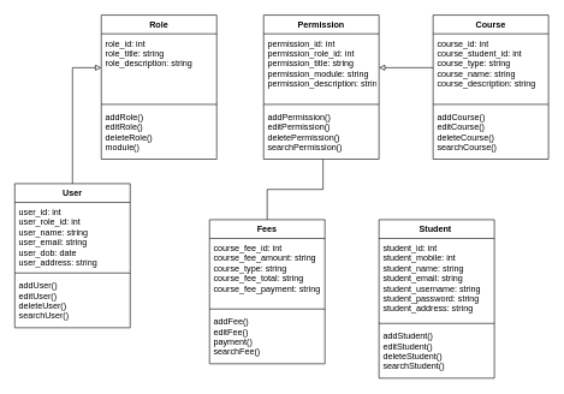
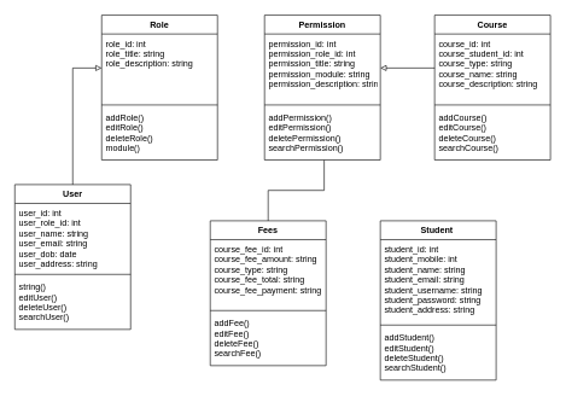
  <mxCell id="0" />
  <mxCell id="1" parent="0" />
  <mxCell id="2" style="edgeStyle=orthogonalEdgeStyle;rounded=0;orthogonalLoop=1;jettySize=auto;html=1;endArrow=block;endFill=0;" edge="1" parent="1" source="3" target="25"><mxGeometry relative="1" as="geometry" /></mxCell>
  <mxCell id="3" value="User" style="swimlane;fontStyle=1;align=center;verticalAlign=top;childLayout=stackLayout;horizontal=1;startSize=26;horizontalStack=0;resizeParent=1;resizeParentMax=0;resizeLast=0;collapsible=1;marginBottom=0;" vertex="1" parent="1"><mxGeometry x="20" y="254" width="160" height="200" as="geometry" /></mxCell>
  <mxCell id="4" value="user_id: int &#10;user_role_id: int &#10;user_name: string &#10;user_email: string &#10;user_dob: date &#10;user_address: string" style="text;strokeColor=none;fillColor=none;align=left;verticalAlign=top;spacingLeft=4;spacingRight=4;overflow=hidden;rotatable=0;points=[[0,0.5],[1,0.5]];portConstraint=eastwest;" vertex="1" parent="3"><mxGeometry y="26" width="160" height="94" as="geometry" /></mxCell>
  <mxCell id="5" value="" style="line;strokeWidth=1;fillColor=none;align=left;verticalAlign=middle;spacingTop=-1;spacingLeft=3;spacingRight=3;rotatable=0;labelPosition=right;points=[];portConstraint=eastwest;" vertex="1" parent="3"><mxGeometry y="120" width="160" height="8" as="geometry" /></mxCell>
- <mxCell id="6" value="addUser()&#10;editUser()&#10;deleteUser()&#10;searchUser()" style="text;strokeColor=none;fillColor=none;align=left;verticalAlign=top;spacingLeft=4;spacingRight=4;overflow=hidden;rotatable=0;points=[[0,0.5],[1,0.5]];portConstraint=eastwest;" vertex="1" parent="3"><mxGeometry y="128" width="160" height="72" as="geometry" /></mxCell>
+ <mxCell id="6" value="string()&#10;editUser()&#10;deleteUser()&#10;searchUser()" style="text;strokeColor=none;fillColor=none;align=left;verticalAlign=top;spacingLeft=4;spacingRight=4;overflow=hidden;rotatable=0;points=[[0,0.5],[1,0.5]];portConstraint=eastwest;" vertex="1" parent="3"><mxGeometry y="128" width="160" height="72" as="geometry" /></mxCell>
  <mxCell id="7" value="Permission" style="swimlane;fontStyle=1;align=center;verticalAlign=top;childLayout=stackLayout;horizontal=1;startSize=26;horizontalStack=0;resizeParent=1;resizeParentMax=0;resizeLast=0;collapsible=1;marginBottom=0;" vertex="1" parent="1"><mxGeometry x="365" y="20" width="160" height="200" as="geometry" /></mxCell>
  <mxCell id="8" value="permission_id: int &#10;permission_role_id: int &#10;permission_title: string &#10;permission_module: string &#10;permission_description: string" style="text;strokeColor=none;fillColor=none;align=left;verticalAlign=top;spacingLeft=4;spacingRight=4;overflow=hidden;rotatable=0;points=[[0,0.5],[1,0.5]];portConstraint=eastwest;" vertex="1" parent="7"><mxGeometry y="26" width="160" height="94" as="geometry" /></mxCell>
  <mxCell id="9" value="" style="line;strokeWidth=1;fillColor=none;align=left;verticalAlign=middle;spacingTop=-1;spacingLeft=3;spacingRight=3;rotatable=0;labelPosition=right;points=[];portConstraint=eastwest;" vertex="1" parent="7"><mxGeometry y="120" width="160" height="8" as="geometry" /></mxCell>
  <mxCell id="10" value="addPermission()&#10;editPermission()&#10;deletePermission()&#10;searchPermission()" style="text;strokeColor=none;fillColor=none;align=left;verticalAlign=top;spacingLeft=4;spacingRight=4;overflow=hidden;rotatable=0;points=[[0,0.5],[1,0.5]];portConstraint=eastwest;" vertex="1" parent="7"><mxGeometry y="128" width="160" height="72" as="geometry" /></mxCell>
  <mxCell id="11" value="Course" style="swimlane;fontStyle=1;align=center;verticalAlign=top;childLayout=stackLayout;horizontal=1;startSize=26;horizontalStack=0;resizeParent=1;resizeParentMax=0;resizeLast=0;collapsible=1;marginBottom=0;" vertex="1" parent="1"><mxGeometry x="600" y="20" width="160" height="200" as="geometry" /></mxCell>
  <mxCell id="12" value="course_id: int&#10;course_student_id: int &#10;course_type: string &#10;course_name: string &#10;course_description: string" style="text;strokeColor=none;fillColor=none;align=left;verticalAlign=top;spacingLeft=4;spacingRight=4;overflow=hidden;rotatable=0;points=[[0,0.5],[1,0.5]];portConstraint=eastwest;" vertex="1" parent="11"><mxGeometry y="26" width="160" height="94" as="geometry" /></mxCell>
  <mxCell id="13" value="" style="line;strokeWidth=1;fillColor=none;align=left;verticalAlign=middle;spacingTop=-1;spacingLeft=3;spacingRight=3;rotatable=0;labelPosition=right;points=[];portConstraint=eastwest;" vertex="1" parent="11"><mxGeometry y="120" width="160" height="8" as="geometry" /></mxCell>
  <mxCell id="14" value="addCourse()&#10;editCourse()&#10;deleteCourse()&#10;searchCourse()" style="text;strokeColor=none;fillColor=none;align=left;verticalAlign=top;spacingLeft=4;spacingRight=4;overflow=hidden;rotatable=0;points=[[0,0.5],[1,0.5]];portConstraint=eastwest;" vertex="1" parent="11"><mxGeometry y="128" width="160" height="72" as="geometry" /></mxCell>
  <mxCell id="15" value="Student " style="swimlane;fontStyle=1;align=center;verticalAlign=top;childLayout=stackLayout;horizontal=1;startSize=26;horizontalStack=0;resizeParent=1;resizeParentMax=0;resizeLast=0;collapsible=1;marginBottom=0;" vertex="1" parent="1"><mxGeometry x="525" y="304" width="160" height="220" as="geometry" /></mxCell>
  <mxCell id="16" value="student_id: int &#10;student_mobile: int &#10;student_name: string &#10;student_email: string &#10;student_username: string &#10;student_password: string &#10;student_address: string" style="text;strokeColor=none;fillColor=none;align=left;verticalAlign=top;spacingLeft=4;spacingRight=4;overflow=hidden;rotatable=0;points=[[0,0.5],[1,0.5]];portConstraint=eastwest;" vertex="1" parent="15"><mxGeometry y="26" width="160" height="114" as="geometry" /></mxCell>
  <mxCell id="17" value="" style="line;strokeWidth=1;fillColor=none;align=left;verticalAlign=middle;spacingTop=-1;spacingLeft=3;spacingRight=3;rotatable=0;labelPosition=right;points=[];portConstraint=eastwest;" vertex="1" parent="15"><mxGeometry y="140" width="160" height="8" as="geometry" /></mxCell>
  <mxCell id="18" value="addStudent()&#10;editStudent()&#10;deleteStudent()&#10;searchStudent()" style="text;strokeColor=none;fillColor=none;align=left;verticalAlign=top;spacingLeft=4;spacingRight=4;overflow=hidden;rotatable=0;points=[[0,0.5],[1,0.5]];portConstraint=eastwest;" vertex="1" parent="15"><mxGeometry y="148" width="160" height="72" as="geometry" /></mxCell>
  <mxCell id="19" style="edgeStyle=orthogonalEdgeStyle;rounded=0;orthogonalLoop=1;jettySize=auto;html=1;entryX=0.515;entryY=1.004;entryDx=0;entryDy=0;entryPerimeter=0;endArrow=none;endFill=0;" edge="1" parent="1" source="20" target="10"><mxGeometry relative="1" as="geometry" /></mxCell>
  <mxCell id="20" value="Fees" style="swimlane;fontStyle=1;align=center;verticalAlign=top;childLayout=stackLayout;horizontal=1;startSize=26;horizontalStack=0;resizeParent=1;resizeParentMax=0;resizeLast=0;collapsible=1;marginBottom=0;" vertex="1" parent="1"><mxGeometry x="290" y="304" width="160" height="200" as="geometry" /></mxCell>
  <mxCell id="21" value="course_fee_id: int&#10;course_fee_amount: string &#10;course_type: string &#10;course_fee_total: string &#10;course_fee_payment: string" style="text;strokeColor=none;fillColor=none;align=left;verticalAlign=top;spacingLeft=4;spacingRight=4;overflow=hidden;rotatable=0;points=[[0,0.5],[1,0.5]];portConstraint=eastwest;" vertex="1" parent="20"><mxGeometry y="26" width="160" height="94" as="geometry" /></mxCell>
  <mxCell id="22" value="" style="line;strokeWidth=1;fillColor=none;align=left;verticalAlign=middle;spacingTop=-1;spacingLeft=3;spacingRight=3;rotatable=0;labelPosition=right;points=[];portConstraint=eastwest;" vertex="1" parent="20"><mxGeometry y="120" width="160" height="8" as="geometry" /></mxCell>
- <mxCell id="23" value="addFee()&#10;editFee()&#10;payment()&#10;searchFee()" style="text;strokeColor=none;fillColor=none;align=left;verticalAlign=top;spacingLeft=4;spacingRight=4;overflow=hidden;rotatable=0;points=[[0,0.5],[1,0.5]];portConstraint=eastwest;" vertex="1" parent="20"><mxGeometry y="128" width="160" height="72" as="geometry" /></mxCell>
+ <mxCell id="23" value="addFee()&#10;editFee()&#10;deleteFee()&#10;searchFee()" style="text;strokeColor=none;fillColor=none;align=left;verticalAlign=top;spacingLeft=4;spacingRight=4;overflow=hidden;rotatable=0;points=[[0,0.5],[1,0.5]];portConstraint=eastwest;" vertex="1" parent="20"><mxGeometry y="128" width="160" height="72" as="geometry" /></mxCell>
  <mxCell id="24" value="Role" style="swimlane;fontStyle=1;align=center;verticalAlign=top;childLayout=stackLayout;horizontal=1;startSize=26;horizontalStack=0;resizeParent=1;resizeParentMax=0;resizeLast=0;collapsible=1;marginBottom=0;" vertex="1" parent="1"><mxGeometry x="140" y="20" width="160" height="200" as="geometry" /></mxCell>
  <mxCell id="25" value="role_id: int&#10;role_title: string &#10;role_description: string" style="text;strokeColor=none;fillColor=none;align=left;verticalAlign=top;spacingLeft=4;spacingRight=4;overflow=hidden;rotatable=0;points=[[0,0.5],[1,0.5]];portConstraint=eastwest;" vertex="1" parent="24"><mxGeometry y="26" width="160" height="94" as="geometry" /></mxCell>
  <mxCell id="26" value="" style="line;strokeWidth=1;fillColor=none;align=left;verticalAlign=middle;spacingTop=-1;spacingLeft=3;spacingRight=3;rotatable=0;labelPosition=right;points=[];portConstraint=eastwest;" vertex="1" parent="24"><mxGeometry y="120" width="160" height="8" as="geometry" /></mxCell>
  <mxCell id="27" value="addRole()&#10;editRole()&#10;deleteRole()&#10;module()" style="text;strokeColor=none;fillColor=none;align=left;verticalAlign=top;spacingLeft=4;spacingRight=4;overflow=hidden;rotatable=0;points=[[0,0.5],[1,0.5]];portConstraint=eastwest;" vertex="1" parent="24"><mxGeometry y="128" width="160" height="72" as="geometry" /></mxCell>
  <mxCell id="28" style="edgeStyle=orthogonalEdgeStyle;rounded=0;orthogonalLoop=1;jettySize=auto;html=1;entryX=1;entryY=0.5;entryDx=0;entryDy=0;endArrow=block;endFill=0;" edge="1" parent="1" source="12" target="8"><mxGeometry relative="1" as="geometry" /></mxCell>
